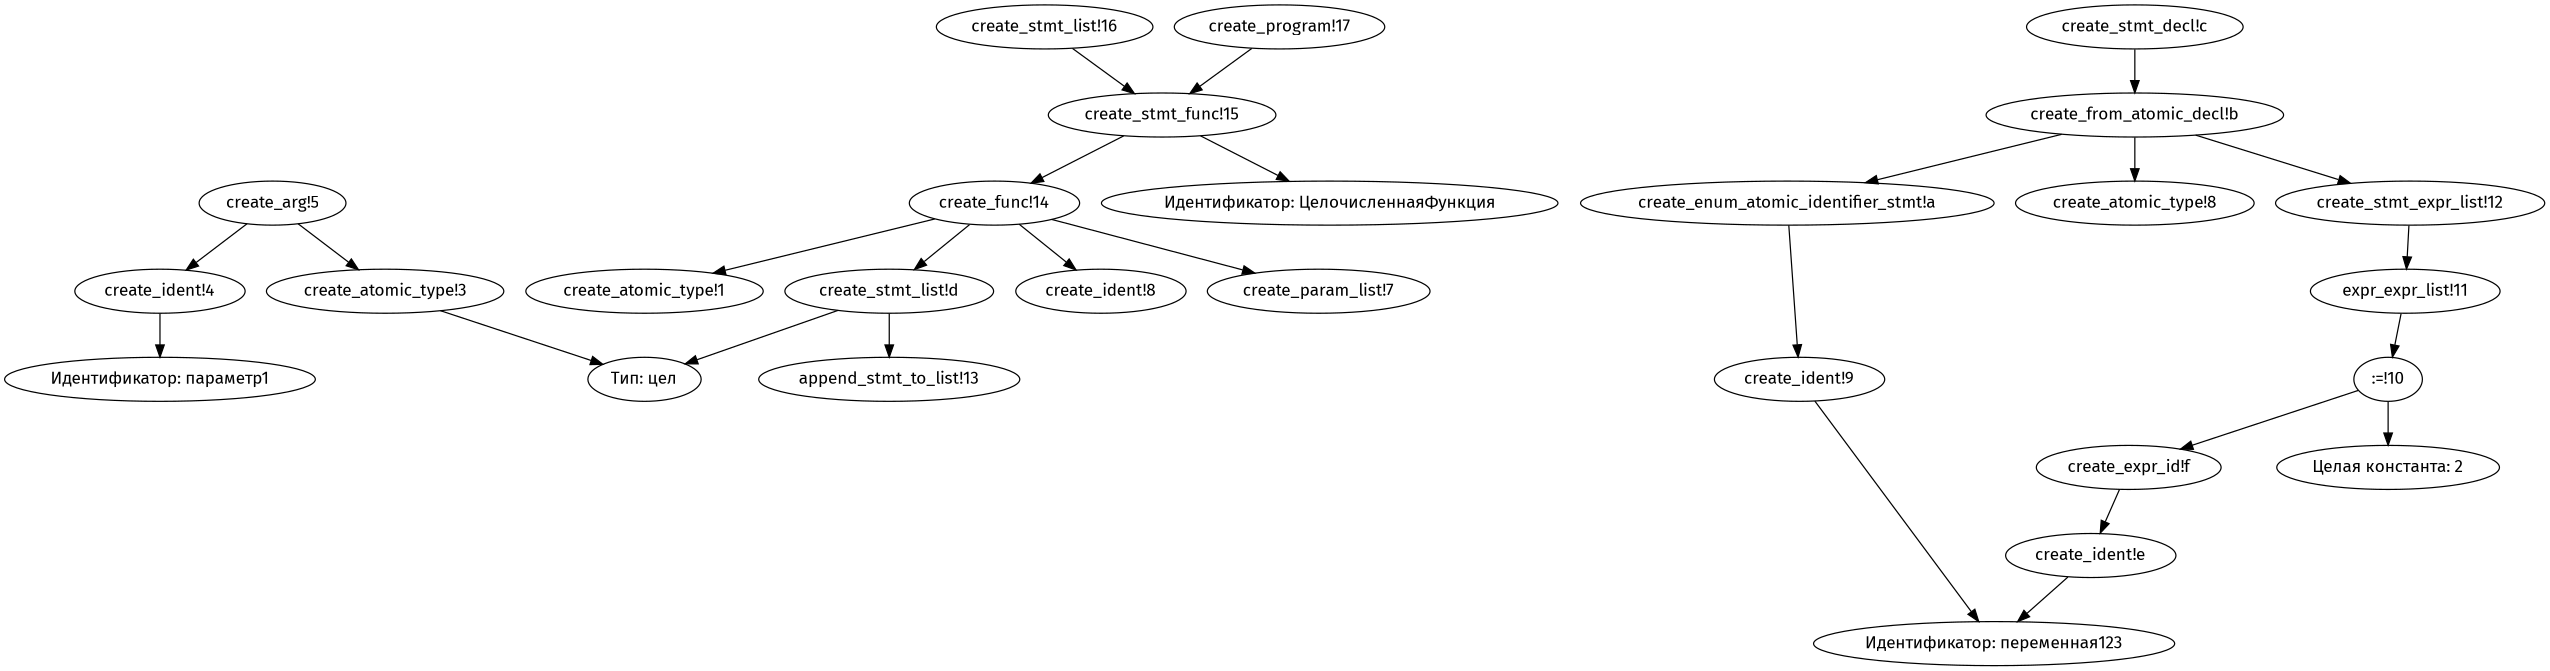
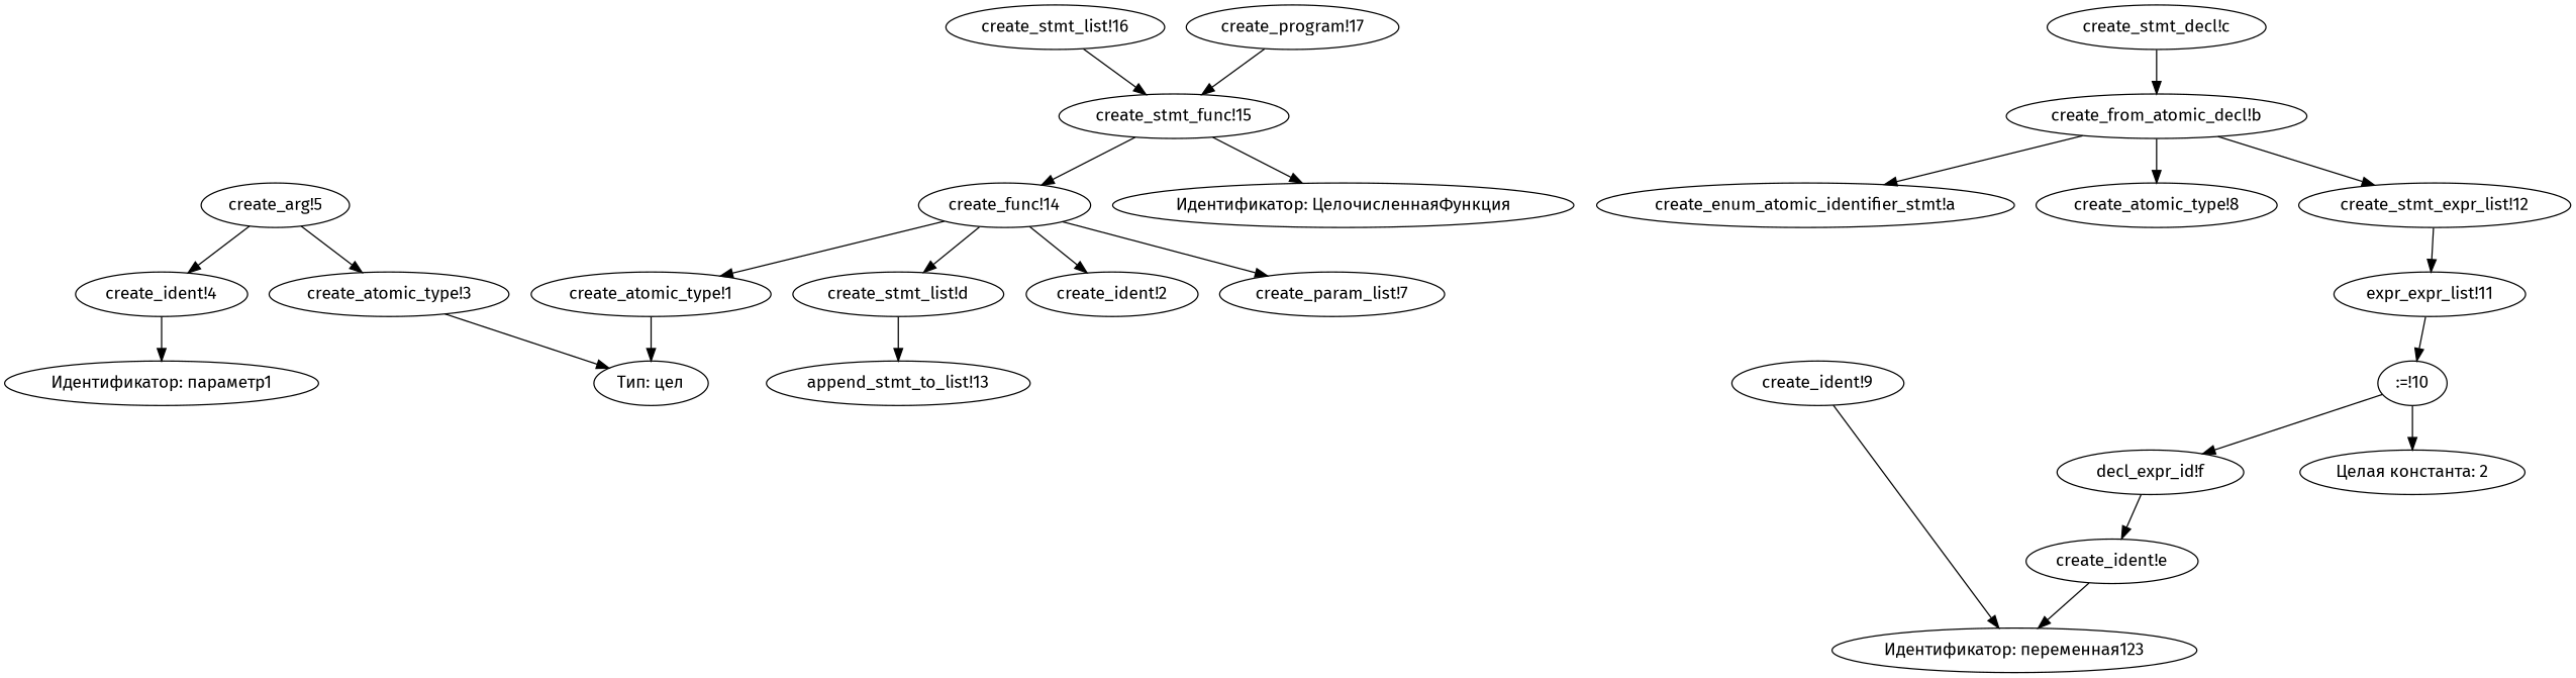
  digraph {
    fontname="Fira Sans"
    node [fontname="Fira Sans"]
    edge [fontname="Fira Sans"]
    "create_atomic_type!1"
    "Тип: цел"
    "create_atomic_type!3"
    "create_ident!4"
    "Идентификатор: параметр1"
    "create_arg!5"
    "create_ident!9"
    "Идентификатор: переменная123"
    n9 [label="create_enum_atomic_identifier_stmt!a"]
    "create_from_atomic_decl!b"
    "create_atomic_type!8"
    "create_stmt_expr_list!12"
    "create_stmt_decl!c"
    "create_stmt_list!d"
    "append_stmt_to_list!13"
    "create_ident!e"
-   "create_expr_id!f"
+   "create_expr_id!f" [label="decl_expr_id!f"]
    ":=!10"
    "Целая константа: 2"
    n20 [label="expr_expr_list!11"]
    "create_func!14"
-   "create_ident!2" [label="create_ident!8"]
+   "create_ident!2"
    "create_param_list!7"
    "create_stmt_func!15"
    "Идентификатор: ЦелочисленнаяФункция"
    "create_stmt_list!16"
    "create_program!17"
-   "create_stmt_list!d" -> "Тип: цел"
+   "create_atomic_type!1" -> "Тип: цел"
    "create_atomic_type!3" -> "Тип: цел"
    "create_ident!4" -> "Идентификатор: параметр1"
    "create_arg!5" -> "create_atomic_type!3"
    "create_arg!5" -> "create_ident!4"
    "create_ident!9" -> "Идентификатор: переменная123"
-   n9 -> "create_ident!9"
    "create_from_atomic_decl!b" -> n9
    "create_from_atomic_decl!b" -> "create_atomic_type!8"
    "create_from_atomic_decl!b" -> "create_stmt_expr_list!12"
    "create_stmt_expr_list!12" -> n20
    "create_stmt_decl!c" -> "create_from_atomic_decl!b"
    "create_stmt_list!d" -> "append_stmt_to_list!13"
    "create_ident!e" -> "Идентификатор: переменная123"
    "create_expr_id!f" -> "create_ident!e"
    ":=!10" -> "create_expr_id!f"
    ":=!10" -> "Целая константа: 2"
    n20 -> ":=!10"
    "create_func!14" -> "create_atomic_type!1"
    "create_func!14" -> "create_stmt_list!d"
    "create_func!14" -> "create_ident!2"
    "create_func!14" -> "create_param_list!7"
    "create_stmt_func!15" -> "create_func!14"
    "create_stmt_func!15" -> "Идентификатор: ЦелочисленнаяФункция"
    "create_stmt_list!16" -> "create_stmt_func!15"
    "create_program!17" -> "create_stmt_func!15"
  }
